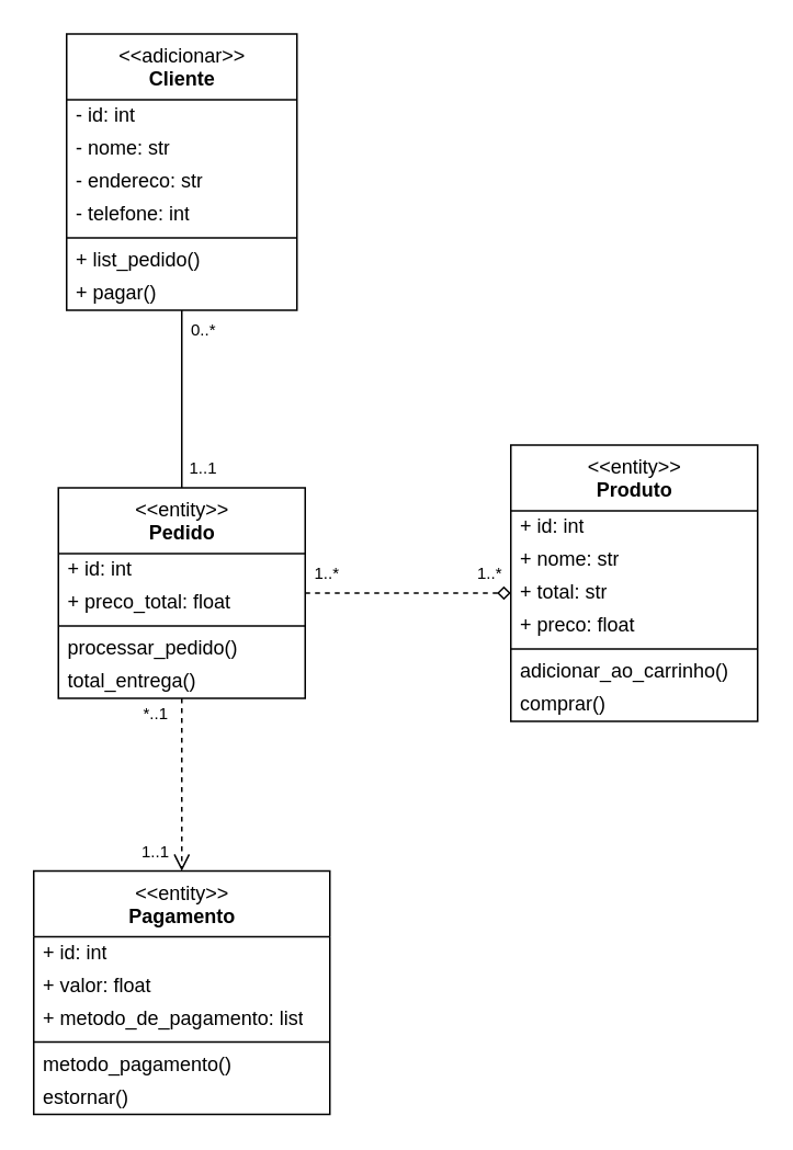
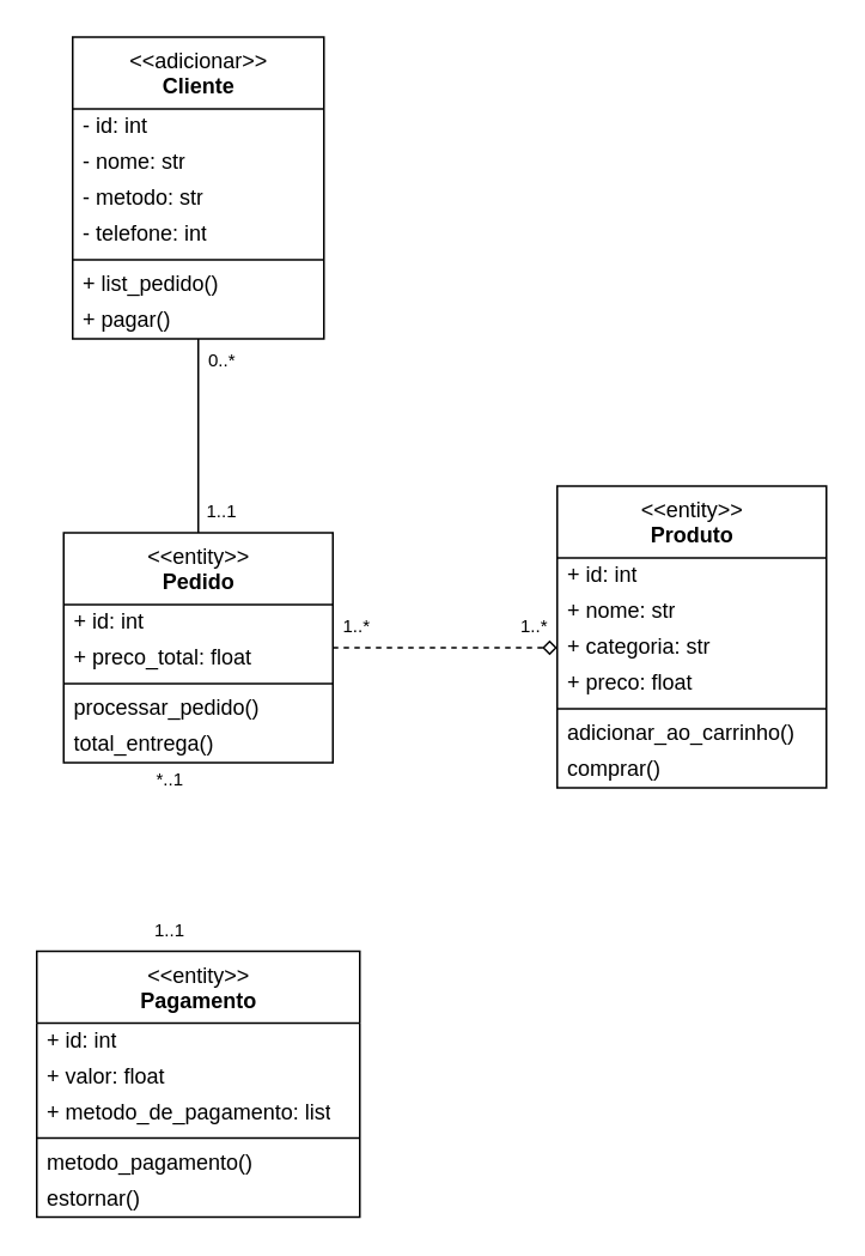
  <mxCell id="0" />
  <mxCell id="1" parent="0" />
  <mxCell id="2" value="&amp;lt;&amp;lt;adicionar&amp;gt;&amp;gt;&lt;br&gt;&lt;b&gt;Cliente&lt;/b&gt;" style="swimlane;fontStyle=0;align=center;verticalAlign=top;childLayout=stackLayout;horizontal=1;startSize=40;horizontalStack=0;resizeParent=1;resizeParentMax=0;resizeLast=0;collapsible=0;marginBottom=0;html=1;" vertex="1" parent="1"><mxGeometry x="40" y="20" width="140" height="168" as="geometry" /></mxCell>
  <mxCell id="3" value="- id: int" style="text;html=1;strokeColor=none;fillColor=none;align=left;verticalAlign=middle;spacingLeft=4;spacingRight=4;overflow=hidden;rotatable=0;points=[[0,0.5],[1,0.5]];portConstraint=eastwest;" vertex="1" parent="2"><mxGeometry y="40" width="140" height="20" as="geometry" /></mxCell>
  <mxCell id="4" value="- nome: str" style="text;html=1;strokeColor=none;fillColor=none;align=left;verticalAlign=middle;spacingLeft=4;spacingRight=4;overflow=hidden;rotatable=0;points=[[0,0.5],[1,0.5]];portConstraint=eastwest;" vertex="1" parent="2"><mxGeometry y="60" width="140" height="20" as="geometry" /></mxCell>
- <mxCell id="5" value="- endereco: str" style="text;html=1;strokeColor=none;fillColor=none;align=left;verticalAlign=middle;spacingLeft=4;spacingRight=4;overflow=hidden;rotatable=0;points=[[0,0.5],[1,0.5]];portConstraint=eastwest;" vertex="1" parent="2"><mxGeometry y="80" width="140" height="20" as="geometry" /></mxCell>
+ <mxCell id="5" value="- metodo: str" style="text;html=1;strokeColor=none;fillColor=none;align=left;verticalAlign=middle;spacingLeft=4;spacingRight=4;overflow=hidden;rotatable=0;points=[[0,0.5],[1,0.5]];portConstraint=eastwest;" vertex="1" parent="2"><mxGeometry y="80" width="140" height="20" as="geometry" /></mxCell>
  <mxCell id="6" value="- telefone: int" style="text;html=1;strokeColor=none;fillColor=none;align=left;verticalAlign=middle;spacingLeft=4;spacingRight=4;overflow=hidden;rotatable=0;points=[[0,0.5],[1,0.5]];portConstraint=eastwest;" vertex="1" parent="2"><mxGeometry y="100" width="140" height="20" as="geometry" /></mxCell>
  <mxCell id="7" value="" style="line;strokeWidth=1;fillColor=none;align=left;verticalAlign=middle;spacingTop=-1;spacingLeft=3;spacingRight=3;rotatable=0;labelPosition=right;points=[];portConstraint=eastwest;" vertex="1" parent="2"><mxGeometry y="120" width="140" height="8" as="geometry" /></mxCell>
  <mxCell id="8" value="+ list_pedido()" style="text;html=1;strokeColor=none;fillColor=none;align=left;verticalAlign=middle;spacingLeft=4;spacingRight=4;overflow=hidden;rotatable=0;points=[[0,0.5],[1,0.5]];portConstraint=eastwest;" vertex="1" parent="2"><mxGeometry y="128" width="140" height="20" as="geometry" /></mxCell>
  <mxCell id="9" value="+ pagar()" style="text;html=1;strokeColor=none;fillColor=none;align=left;verticalAlign=middle;spacingLeft=4;spacingRight=4;overflow=hidden;rotatable=0;points=[[0,0.5],[1,0.5]];portConstraint=eastwest;" vertex="1" parent="2"><mxGeometry y="148" width="140" height="20" as="geometry" /></mxCell>
  <mxCell id="10" value="&amp;lt;&amp;lt;entity&amp;gt;&amp;gt;&lt;br&gt;&lt;b&gt;Produto&lt;/b&gt;" style="swimlane;fontStyle=0;align=center;verticalAlign=top;childLayout=stackLayout;horizontal=1;startSize=40;horizontalStack=0;resizeParent=1;resizeParentMax=0;resizeLast=0;collapsible=0;marginBottom=0;html=1;" vertex="1" parent="1"><mxGeometry x="310" y="270" width="150" height="168" as="geometry" /></mxCell>
  <mxCell id="11" value="+ id: int" style="text;html=1;strokeColor=none;fillColor=none;align=left;verticalAlign=middle;spacingLeft=4;spacingRight=4;overflow=hidden;rotatable=0;points=[[0,0.5],[1,0.5]];portConstraint=eastwest;" vertex="1" parent="10"><mxGeometry y="40" width="150" height="20" as="geometry" /></mxCell>
  <mxCell id="12" value="+ nome: str" style="text;html=1;strokeColor=none;fillColor=none;align=left;verticalAlign=middle;spacingLeft=4;spacingRight=4;overflow=hidden;rotatable=0;points=[[0,0.5],[1,0.5]];portConstraint=eastwest;" vertex="1" parent="10"><mxGeometry y="60" width="150" height="20" as="geometry" /></mxCell>
- <mxCell id="13" value="+ total: str" style="text;html=1;strokeColor=none;fillColor=none;align=left;verticalAlign=middle;spacingLeft=4;spacingRight=4;overflow=hidden;rotatable=0;points=[[0,0.5],[1,0.5]];portConstraint=eastwest;" vertex="1" parent="10"><mxGeometry y="80" width="150" height="20" as="geometry" /></mxCell>
+ <mxCell id="13" value="+ categoria: str" style="text;html=1;strokeColor=none;fillColor=none;align=left;verticalAlign=middle;spacingLeft=4;spacingRight=4;overflow=hidden;rotatable=0;points=[[0,0.5],[1,0.5]];portConstraint=eastwest;" vertex="1" parent="10"><mxGeometry y="80" width="150" height="20" as="geometry" /></mxCell>
  <mxCell id="14" value="+ preco: float" style="text;html=1;strokeColor=none;fillColor=none;align=left;verticalAlign=middle;spacingLeft=4;spacingRight=4;overflow=hidden;rotatable=0;points=[[0,0.5],[1,0.5]];portConstraint=eastwest;" vertex="1" parent="10"><mxGeometry y="100" width="150" height="20" as="geometry" /></mxCell>
  <mxCell id="15" value="" style="line;strokeWidth=1;fillColor=none;align=left;verticalAlign=middle;spacingTop=-1;spacingLeft=3;spacingRight=3;rotatable=0;labelPosition=right;points=[];portConstraint=eastwest;" vertex="1" parent="10"><mxGeometry y="120" width="150" height="8" as="geometry" /></mxCell>
  <mxCell id="16" value="adicionar_ao_carrinho()" style="text;html=1;strokeColor=none;fillColor=none;align=left;verticalAlign=middle;spacingLeft=4;spacingRight=4;overflow=hidden;rotatable=0;points=[[0,0.5],[1,0.5]];portConstraint=eastwest;" vertex="1" parent="10"><mxGeometry y="128" width="150" height="20" as="geometry" /></mxCell>
  <mxCell id="17" value="comprar()" style="text;html=1;strokeColor=none;fillColor=none;align=left;verticalAlign=middle;spacingLeft=4;spacingRight=4;overflow=hidden;rotatable=0;points=[[0,0.5],[1,0.5]];portConstraint=eastwest;" vertex="1" parent="10"><mxGeometry y="148" width="150" height="20" as="geometry" /></mxCell>
  <mxCell id="18" value="&amp;lt;&amp;lt;entity&amp;gt;&amp;gt;&lt;br&gt;&lt;b&gt;Pedido&lt;/b&gt;" style="swimlane;fontStyle=0;align=center;verticalAlign=top;childLayout=stackLayout;horizontal=1;startSize=40;horizontalStack=0;resizeParent=1;resizeParentMax=0;resizeLast=0;collapsible=0;marginBottom=0;html=1;" vertex="1" parent="1"><mxGeometry x="35" y="296" width="150" height="128" as="geometry" /></mxCell>
  <mxCell id="19" value="+ id: int" style="text;html=1;strokeColor=none;fillColor=none;align=left;verticalAlign=middle;spacingLeft=4;spacingRight=4;overflow=hidden;rotatable=0;points=[[0,0.5],[1,0.5]];portConstraint=eastwest;" vertex="1" parent="18"><mxGeometry y="40" width="150" height="20" as="geometry" /></mxCell>
  <mxCell id="20" value="+ preco_total: float" style="text;html=1;strokeColor=none;fillColor=none;align=left;verticalAlign=middle;spacingLeft=4;spacingRight=4;overflow=hidden;rotatable=0;points=[[0,0.5],[1,0.5]];portConstraint=eastwest;" vertex="1" parent="18"><mxGeometry y="60" width="150" height="20" as="geometry" /></mxCell>
  <mxCell id="21" value="" style="line;strokeWidth=1;fillColor=none;align=left;verticalAlign=middle;spacingTop=-1;spacingLeft=3;spacingRight=3;rotatable=0;labelPosition=right;points=[];portConstraint=eastwest;" vertex="1" parent="18"><mxGeometry y="80" width="150" height="8" as="geometry" /></mxCell>
  <mxCell id="22" value="processar_pedido()" style="text;html=1;strokeColor=none;fillColor=none;align=left;verticalAlign=middle;spacingLeft=4;spacingRight=4;overflow=hidden;rotatable=0;points=[[0,0.5],[1,0.5]];portConstraint=eastwest;" vertex="1" parent="18"><mxGeometry y="88" width="150" height="20" as="geometry" /></mxCell>
  <mxCell id="23" value="total_entrega()" style="text;html=1;strokeColor=none;fillColor=none;align=left;verticalAlign=middle;spacingLeft=4;spacingRight=4;overflow=hidden;rotatable=0;points=[[0,0.5],[1,0.5]];portConstraint=eastwest;" vertex="1" parent="18"><mxGeometry y="108" width="150" height="20" as="geometry" /></mxCell>
  <mxCell id="24" value="&amp;lt;&amp;lt;entity&amp;gt;&amp;gt;&lt;br&gt;&lt;b&gt;Pagamento&lt;/b&gt;" style="swimlane;fontStyle=0;align=center;verticalAlign=top;childLayout=stackLayout;horizontal=1;startSize=40;horizontalStack=0;resizeParent=1;resizeParentMax=0;resizeLast=0;collapsible=0;marginBottom=0;html=1;" vertex="1" parent="1"><mxGeometry x="20" y="529" width="180" height="148" as="geometry" /></mxCell>
  <mxCell id="25" value="+ id: int" style="text;html=1;strokeColor=none;fillColor=none;align=left;verticalAlign=middle;spacingLeft=4;spacingRight=4;overflow=hidden;rotatable=0;points=[[0,0.5],[1,0.5]];portConstraint=eastwest;" vertex="1" parent="24"><mxGeometry y="40" width="180" height="20" as="geometry" /></mxCell>
  <mxCell id="26" value="+ valor: float" style="text;html=1;strokeColor=none;fillColor=none;align=left;verticalAlign=middle;spacingLeft=4;spacingRight=4;overflow=hidden;rotatable=0;points=[[0,0.5],[1,0.5]];portConstraint=eastwest;" vertex="1" parent="24"><mxGeometry y="60" width="180" height="20" as="geometry" /></mxCell>
  <mxCell id="27" value="+ metodo_de_pagamento: list" style="text;html=1;strokeColor=none;fillColor=none;align=left;verticalAlign=middle;spacingLeft=4;spacingRight=4;overflow=hidden;rotatable=0;points=[[0,0.5],[1,0.5]];portConstraint=eastwest;" vertex="1" parent="24"><mxGeometry y="80" width="180" height="20" as="geometry" /></mxCell>
  <mxCell id="28" value="" style="line;strokeWidth=1;fillColor=none;align=left;verticalAlign=middle;spacingTop=-1;spacingLeft=3;spacingRight=3;rotatable=0;labelPosition=right;points=[];portConstraint=eastwest;" vertex="1" parent="24"><mxGeometry y="100" width="180" height="8" as="geometry" /></mxCell>
  <mxCell id="29" value="metodo_pagamento()" style="text;html=1;strokeColor=none;fillColor=none;align=left;verticalAlign=middle;spacingLeft=4;spacingRight=4;overflow=hidden;rotatable=0;points=[[0,0.5],[1,0.5]];portConstraint=eastwest;" vertex="1" parent="24"><mxGeometry y="108" width="180" height="20" as="geometry" /></mxCell>
  <mxCell id="30" value="estornar()" style="text;html=1;strokeColor=none;fillColor=none;align=left;verticalAlign=middle;spacingLeft=4;spacingRight=4;overflow=hidden;rotatable=0;points=[[0,0.5],[1,0.5]];portConstraint=eastwest;" vertex="1" parent="24"><mxGeometry y="128" width="180" height="20" as="geometry" /></mxCell>
  <mxCell id="31" value="" style="endArrow=none;html=1;rounded=0;align=center;verticalAlign=top;endFill=0;labelBackgroundColor=none;entryX=0.5;entryY=0;entryDx=0;entryDy=0;exitX=0.5;exitY=1;exitDx=0;exitDy=0;" edge="1" parent="1" source="2" target="18"><mxGeometry relative="1" as="geometry"><mxPoint x="80" y="240" as="sourcePoint" /><mxPoint x="240" y="240" as="targetPoint" /></mxGeometry></mxCell>
  <mxCell id="32" value="&lt;font style=&quot;font-size: 10px;&quot;&gt;0..*&lt;/font&gt;" style="resizable=0;html=1;align=left;verticalAlign=top;labelBackgroundColor=none;" connectable="0" vertex="1" parent="31"><mxGeometry x="-1" relative="1" as="geometry"><mxPoint x="4" y="-2" as="offset" /></mxGeometry></mxCell>
  <mxCell id="33" value="&lt;font style=&quot;font-size: 10px;&quot;&gt;1..1&lt;/font&gt;" style="resizable=0;html=1;align=left;verticalAlign=top;labelBackgroundColor=none;" connectable="0" vertex="1" parent="1"><mxGeometry x="113" y="270" as="geometry" /></mxCell>
  <mxCell id="34" value="" style="endArrow=diamond;startArrow=none;endFill=0;startFill=0;html=1;verticalAlign=bottom;labelBackgroundColor=none;strokeWidth=1;fontSize=10;exitX=1;exitY=0.5;exitDx=0;exitDy=0;entryX=0;entryY=0.5;entryDx=0;entryDy=0;jumpSize=3;dashed=1;" edge="1" parent="1" source="18" target="13"><mxGeometry width="160" relative="1" as="geometry"><mxPoint x="210" y="320" as="sourcePoint" /><mxPoint x="280" y="360" as="targetPoint" /></mxGeometry></mxCell>
  <mxCell id="35" value="&lt;font style=&quot;font-size: 10px;&quot;&gt;1..*&lt;/font&gt;" style="resizable=0;html=1;align=left;verticalAlign=top;labelBackgroundColor=none;" connectable="0" vertex="1" parent="1"><mxGeometry x="189" y="334" as="geometry" /></mxCell>
  <mxCell id="36" value="&lt;font style=&quot;font-size: 10px;&quot;&gt;1..*&lt;/font&gt;" style="resizable=0;html=1;align=left;verticalAlign=top;labelBackgroundColor=none;" connectable="0" vertex="1" parent="1"><mxGeometry x="288" y="334" as="geometry" /></mxCell>
- <mxCell id="37" value="" style="endArrow=open;startArrow=none;endFill=0;startFill=0;endSize=8;html=1;verticalAlign=bottom;labelBackgroundColor=none;strokeWidth=1;fontSize=10;entryX=0.5;entryY=0;entryDx=0;entryDy=0;jumpSize=3;dashed=1;" edge="1" parent="1" source="23" target="24"><mxGeometry width="160" relative="1" as="geometry"><mxPoint x="195" y="370" as="sourcePoint" /><mxPoint x="320" y="371" as="targetPoint" /></mxGeometry></mxCell>
  <mxCell id="38" value="&lt;font style=&quot;font-size: 10px;&quot;&gt;*..1&lt;/font&gt;" style="resizable=0;html=1;align=left;verticalAlign=top;labelBackgroundColor=none;fillColor=#f8cecc;" connectable="0" vertex="1" parent="1"><mxGeometry x="85" y="419" as="geometry" /></mxCell>
  <mxCell id="39" value="&lt;font style=&quot;font-size: 10px;&quot;&gt;1..1&lt;/font&gt;" style="resizable=0;html=1;align=left;verticalAlign=top;labelBackgroundColor=none;" connectable="0" vertex="1" parent="1"><mxGeometry x="84" y="503" as="geometry" /></mxCell>
